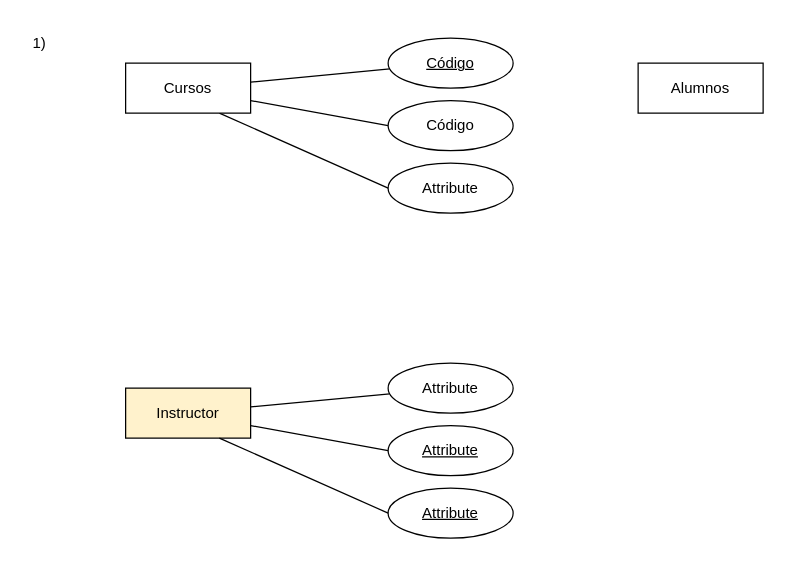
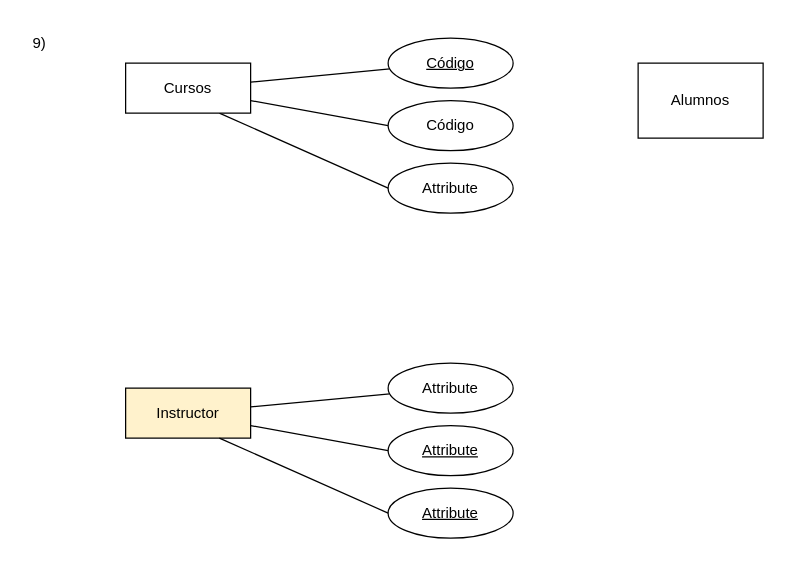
  <mxCell id="0" />
  <mxCell id="1" parent="0" />
  <mxCell id="2" style="rounded=0;orthogonalLoop=1;jettySize=auto;html=1;endArrow=none;endFill=0;elbow=vertical;" edge="1" parent="1" source="5" target="6"><mxGeometry relative="1" as="geometry" /></mxCell>
  <mxCell id="3" style="rounded=0;orthogonalLoop=1;jettySize=auto;html=1;exitX=1;exitY=0.75;exitDx=0;exitDy=0;entryX=0;entryY=0.5;entryDx=0;entryDy=0;endArrow=none;endFill=0;elbow=vertical;" edge="1" parent="1" source="5" target="7"><mxGeometry relative="1" as="geometry" /></mxCell>
  <mxCell id="4" style="rounded=0;orthogonalLoop=1;jettySize=auto;html=1;exitX=0.75;exitY=1;exitDx=0;exitDy=0;entryX=0;entryY=0.5;entryDx=0;entryDy=0;endArrow=none;endFill=0;elbow=vertical;" edge="1" parent="1" source="5" target="8"><mxGeometry relative="1" as="geometry" /></mxCell>
  <mxCell id="5" value="Cursos" style="whiteSpace=wrap;html=1;align=center;" vertex="1" parent="1"><mxGeometry x="100" y="50" width="100" height="40" as="geometry" /></mxCell>
  <mxCell id="6" value="&lt;span style=&quot;text-decoration-line: underline;&quot;&gt;Código&lt;/span&gt;" style="ellipse;whiteSpace=wrap;html=1;align=center;" vertex="1" parent="1"><mxGeometry x="310" y="30" width="100" height="40" as="geometry" /></mxCell>
  <mxCell id="7" value="Código" style="ellipse;whiteSpace=wrap;html=1;align=center;fontStyle=0;" vertex="1" parent="1"><mxGeometry x="310" y="80" width="100" height="40" as="geometry" /></mxCell>
  <mxCell id="8" value="Attribute" style="ellipse;whiteSpace=wrap;html=1;align=center;fontStyle=0;" vertex="1" parent="1"><mxGeometry x="310" y="130" width="100" height="40" as="geometry" /></mxCell>
- <mxCell id="9" value="1)" style="text;strokeColor=none;fillColor=none;spacingLeft=4;spacingRight=4;overflow=hidden;rotatable=0;points=[[0,0.5],[1,0.5]];portConstraint=eastwest;fontSize=12;whiteSpace=wrap;html=1;" vertex="1" parent="1"><mxGeometry y="20" width="40" height="30" as="geometry" x="20" /></mxCell>
- <mxCell id="10" value="Alumnos" style="whiteSpace=wrap;html=1;align=center;" vertex="1" parent="1"><mxGeometry x="510" y="50" width="100" height="40" as="geometry" /></mxCell>
+ <mxCell id="9" value="9)" style="text;strokeColor=none;fillColor=none;spacingLeft=4;spacingRight=4;overflow=hidden;rotatable=0;points=[[0,0.5],[1,0.5]];portConstraint=eastwest;fontSize=12;whiteSpace=wrap;html=1;" vertex="1" parent="1"><mxGeometry y="20" width="40" height="30" as="geometry" x="20" /></mxCell>
+ <mxCell id="10" value="Alumnos" style="whiteSpace=wrap;html=1;align=center;" vertex="1" parent="1"><mxGeometry x="510" y="50" width="100" height="60" as="geometry" /></mxCell>
  <mxCell id="11" value="Instructor" style="whiteSpace=wrap;html=1;align=center;fillColor=#fff2cc;" vertex="1" parent="1"><mxGeometry x="100" y="310" width="100" height="40" as="geometry" /></mxCell>
  <mxCell id="12" style="rounded=0;orthogonalLoop=1;jettySize=auto;html=1;endArrow=none;endFill=0;elbow=vertical;" edge="1" parent="1" target="15"><mxGeometry relative="1" as="geometry"><mxPoint x="200" y="325" as="sourcePoint" /></mxGeometry></mxCell>
  <mxCell id="13" style="rounded=0;orthogonalLoop=1;jettySize=auto;html=1;exitX=1;exitY=0.75;exitDx=0;exitDy=0;entryX=0;entryY=0.5;entryDx=0;entryDy=0;endArrow=none;endFill=0;elbow=vertical;" edge="1" parent="1" target="16"><mxGeometry relative="1" as="geometry"><mxPoint x="200" y="340" as="sourcePoint" /></mxGeometry></mxCell>
  <mxCell id="14" style="rounded=0;orthogonalLoop=1;jettySize=auto;html=1;exitX=0.75;exitY=1;exitDx=0;exitDy=0;entryX=0;entryY=0.5;entryDx=0;entryDy=0;endArrow=none;endFill=0;elbow=vertical;" edge="1" parent="1" target="17"><mxGeometry relative="1" as="geometry"><mxPoint x="175" y="350" as="sourcePoint" /></mxGeometry></mxCell>
  <mxCell id="15" value="Attribute" style="ellipse;whiteSpace=wrap;html=1;align=center;" vertex="1" parent="1"><mxGeometry x="310" y="290" width="100" height="40" as="geometry" /></mxCell>
  <mxCell id="16" value="Attribute" style="ellipse;whiteSpace=wrap;html=1;align=center;fontStyle=4;" vertex="1" parent="1"><mxGeometry x="310" y="340" width="100" height="40" as="geometry" /></mxCell>
  <mxCell id="17" value="Attribute" style="ellipse;whiteSpace=wrap;html=1;align=center;fontStyle=4;" vertex="1" parent="1"><mxGeometry x="310" y="390" width="100" height="40" as="geometry" /></mxCell>
